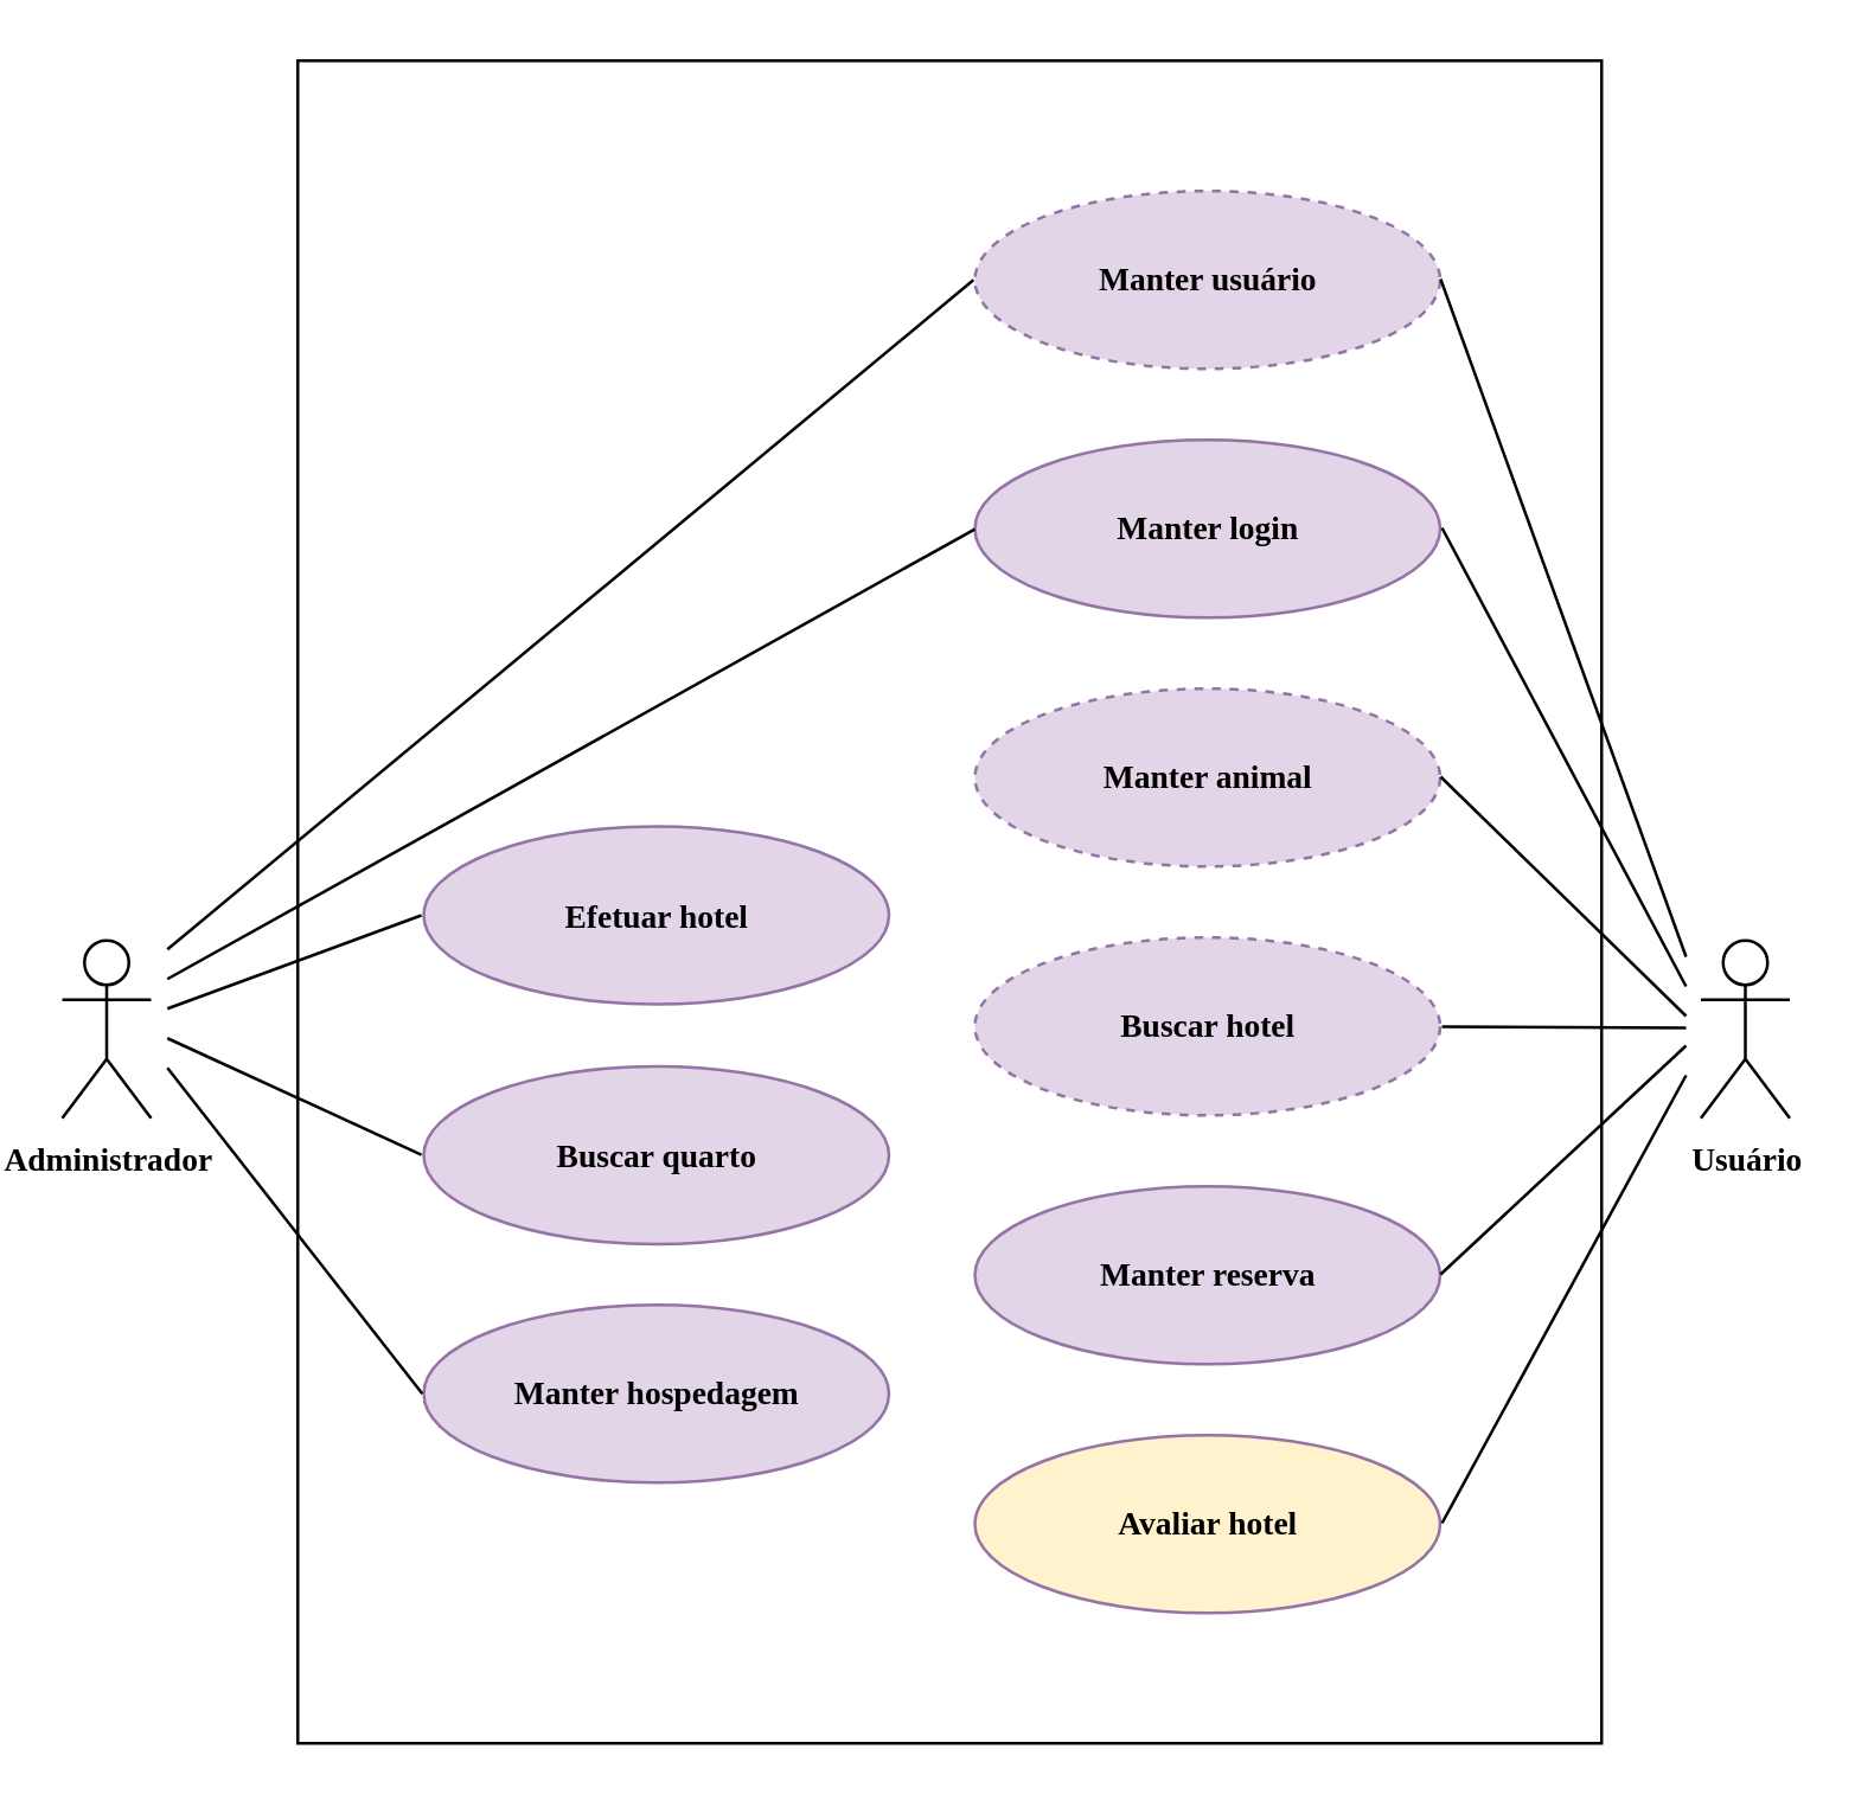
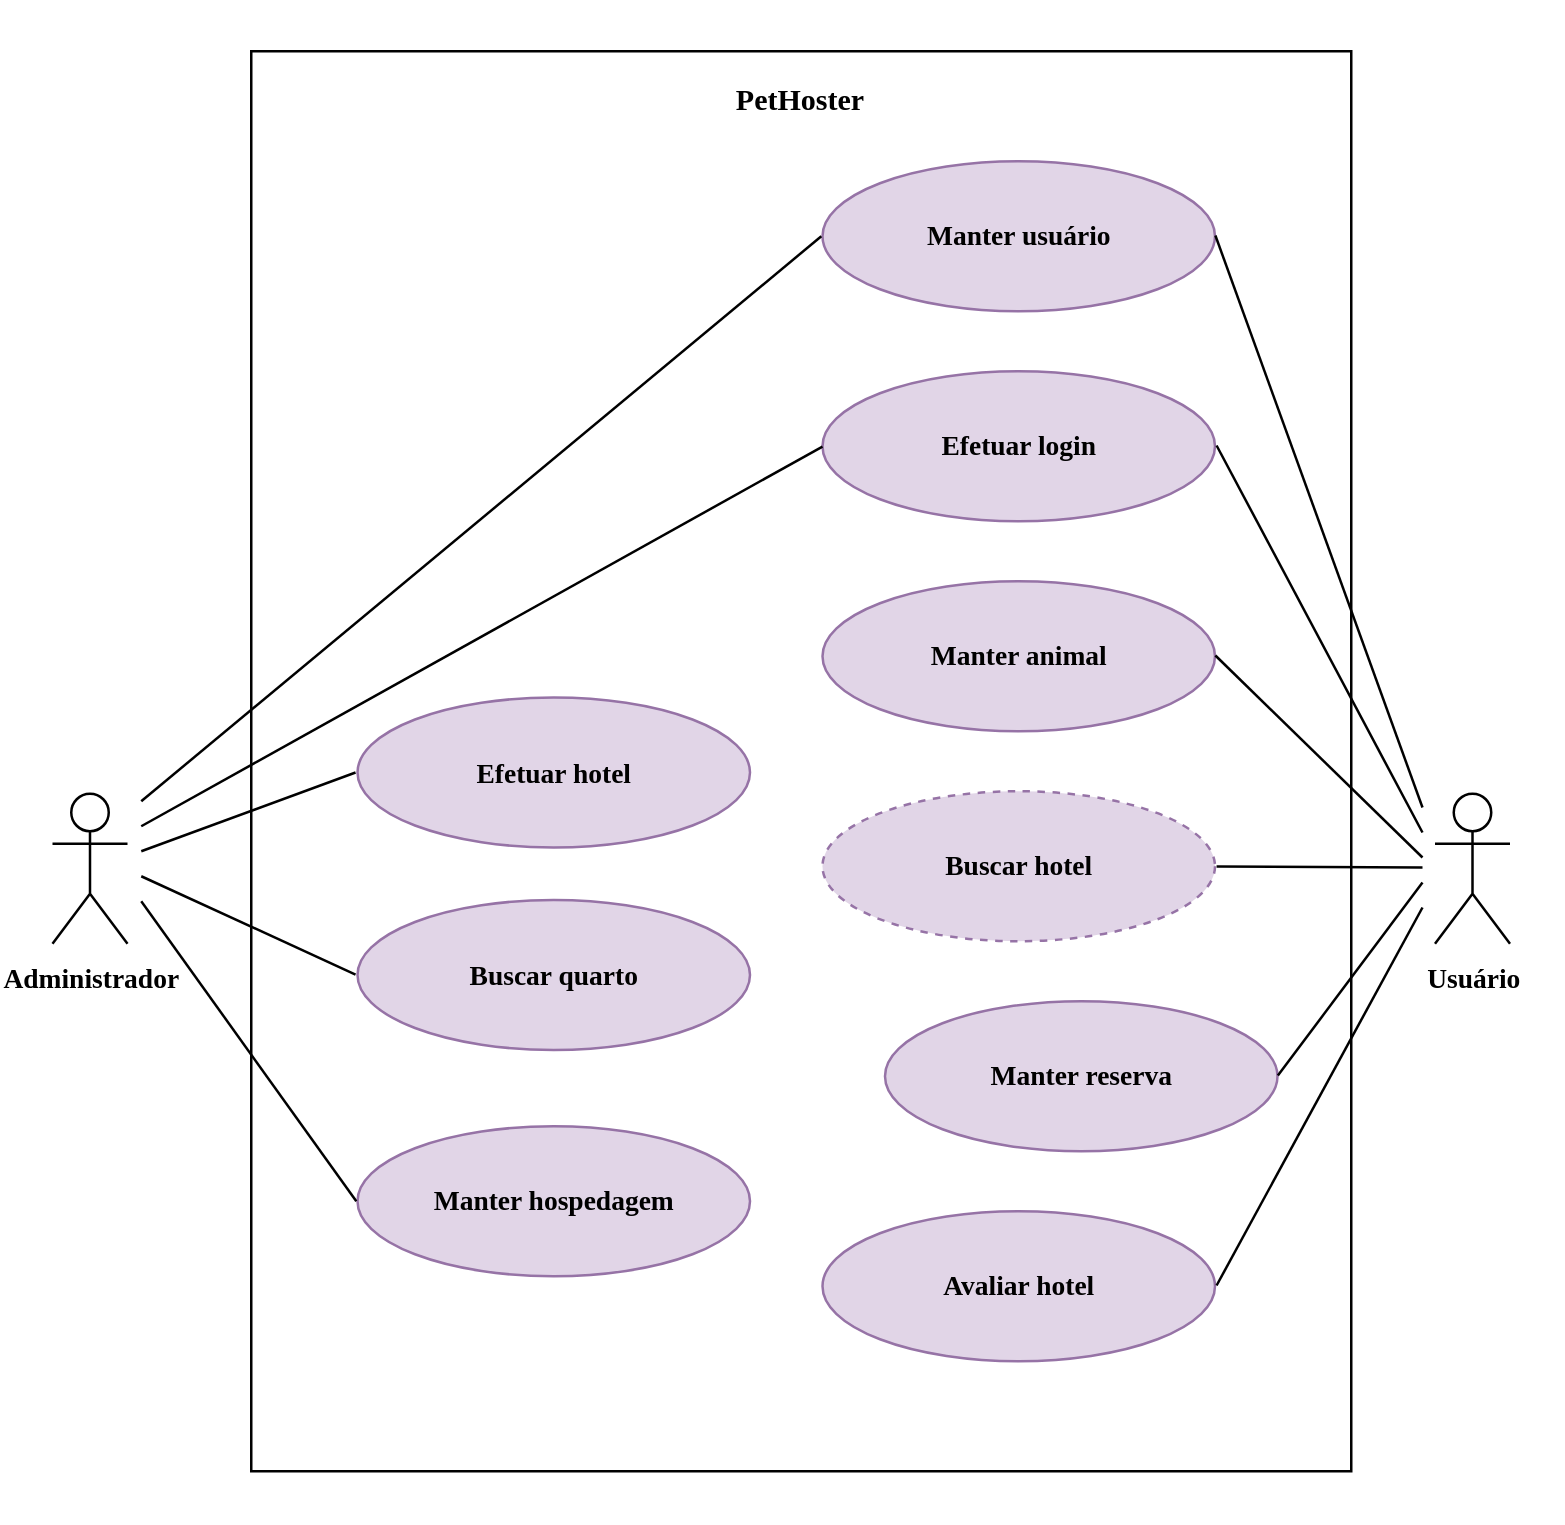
  <mxCell id="0" />
  <mxCell id="1" parent="0" />
  <mxCell id="2" value="" style="rounded=0;whiteSpace=wrap;html=1;" parent="1" vertex="1"><mxGeometry x="100" y="20" width="440" height="568" as="geometry" /></mxCell>
  <mxCell id="3" value="&lt;b&gt;&lt;font face=&quot;Verdana&quot; style=&quot;font-size: 11px&quot;&gt;Administrador&lt;/font&gt;&lt;/b&gt;" style="shape=umlActor;verticalLabelPosition=bottom;labelBackgroundColor=#ffffff;verticalAlign=top;html=1;outlineConnect=0;" parent="1" vertex="1"><mxGeometry x="20.5" y="317" width="30" height="60" as="geometry" /></mxCell>
  <mxCell id="4" value="&lt;b&gt;&lt;font face=&quot;Verdana&quot; style=&quot;font-size: 11px&quot;&gt;Usuário&lt;/font&gt;&lt;/b&gt;" style="shape=umlActor;verticalLabelPosition=bottom;labelBackgroundColor=#ffffff;verticalAlign=top;html=1;outlineConnect=0;" parent="1" vertex="1"><mxGeometry x="573.5" y="317" width="30" height="60" as="geometry" /></mxCell>
- <mxCell id="6" value="&lt;font face=&quot;Verdana&quot; size=&quot;1&quot;&gt;&lt;b style=&quot;font-size: 11px&quot;&gt;Manter login&lt;/b&gt;&lt;/font&gt;" style="ellipse;whiteSpace=wrap;html=1;fillColor=#e1d5e7;strokeColor=#9673a6;" parent="1" vertex="1"><mxGeometry x="328.5" y="148" width="157" height="60" as="geometry" /></mxCell>
- <mxCell id="7" value="&lt;font face=&quot;Verdana&quot; size=&quot;1&quot;&gt;&lt;b style=&quot;font-size: 11px&quot;&gt;Manter usuário&lt;/b&gt;&lt;/font&gt;" style="ellipse;whiteSpace=wrap;html=1;fillColor=#e1d5e7;strokeColor=#9673a6;dashed=1;" parent="1" vertex="1"><mxGeometry x="328.5" y="64" width="157" height="60" as="geometry" /></mxCell>
- <mxCell id="8" value="&lt;font face=&quot;Verdana&quot; size=&quot;1&quot;&gt;&lt;b style=&quot;font-size: 11px&quot;&gt;Manter animal&lt;/b&gt;&lt;/font&gt;" style="ellipse;whiteSpace=wrap;html=1;fillColor=#e1d5e7;strokeColor=#9673a6;dashed=1;" parent="1" vertex="1"><mxGeometry x="328.5" y="232" width="157" height="60" as="geometry" /></mxCell>
- <mxCell id="9" value="&lt;font face=&quot;Verdana&quot; size=&quot;1&quot;&gt;&lt;b style=&quot;font-size: 11px&quot;&gt;Manter reserva&lt;br&gt;&lt;/b&gt;&lt;/font&gt;" style="ellipse;whiteSpace=wrap;html=1;fillColor=#e1d5e7;strokeColor=#9673a6;" parent="1" vertex="1"><mxGeometry x="328.5" y="400" width="157" height="60" as="geometry" /></mxCell>
+ <mxCell id="5" value="&lt;font face=&quot;Verdana&quot;&gt;&lt;b&gt;PetHoster&lt;/b&gt;&lt;/font&gt;" style="text;html=1;strokeColor=none;fillColor=none;align=center;verticalAlign=middle;whiteSpace=wrap;rounded=0;" parent="1" vertex="1"><mxGeometry x="282.5" y="29.5" width="74" height="20" as="geometry" /></mxCell>
+ <mxCell id="6" value="&lt;font face=&quot;Verdana&quot; size=&quot;1&quot;&gt;&lt;b style=&quot;font-size: 11px&quot;&gt;Efetuar login&lt;/b&gt;&lt;/font&gt;" style="ellipse;whiteSpace=wrap;html=1;fillColor=#e1d5e7;strokeColor=#9673a6;" parent="1" vertex="1"><mxGeometry x="328.5" y="148" width="157" height="60" as="geometry" /></mxCell>
+ <mxCell id="7" value="&lt;font face=&quot;Verdana&quot; size=&quot;1&quot;&gt;&lt;b style=&quot;font-size: 11px&quot;&gt;Manter usuário&lt;/b&gt;&lt;/font&gt;" style="ellipse;whiteSpace=wrap;html=1;fillColor=#e1d5e7;strokeColor=#9673a6;" parent="1" vertex="1"><mxGeometry x="328.5" y="64" width="157" height="60" as="geometry" /></mxCell>
+ <mxCell id="8" value="&lt;font face=&quot;Verdana&quot; size=&quot;1&quot;&gt;&lt;b style=&quot;font-size: 11px&quot;&gt;Manter animal&lt;/b&gt;&lt;/font&gt;" style="ellipse;whiteSpace=wrap;html=1;fillColor=#e1d5e7;strokeColor=#9673a6;" parent="1" vertex="1"><mxGeometry x="328.5" y="232" width="157" height="60" as="geometry" /></mxCell>
+ <mxCell id="9" value="&lt;font face=&quot;Verdana&quot; size=&quot;1&quot;&gt;&lt;b style=&quot;font-size: 11px&quot;&gt;Manter reserva&lt;br&gt;&lt;/b&gt;&lt;/font&gt;" style="ellipse;whiteSpace=wrap;html=1;fillColor=#e1d5e7;strokeColor=#9673a6;" parent="1" vertex="1"><mxGeometry x="353.5" y="400" width="157" height="60" as="geometry" /></mxCell>
  <mxCell id="10" value="&lt;font face=&quot;Verdana&quot; size=&quot;1&quot;&gt;&lt;b style=&quot;font-size: 11px&quot;&gt;Efetuar hotel&lt;/b&gt;&lt;/font&gt;" style="ellipse;whiteSpace=wrap;html=1;fillColor=#e1d5e7;strokeColor=#9673a6;" parent="1" vertex="1"><mxGeometry x="142.5" y="278.5" width="157" height="60" as="geometry" /></mxCell>
  <mxCell id="11" value="&lt;font face=&quot;Verdana&quot;&gt;&lt;span style=&quot;font-size: 11px&quot;&gt;&lt;b&gt;Buscar hotel&lt;/b&gt;&lt;/span&gt;&lt;/font&gt;" style="ellipse;whiteSpace=wrap;html=1;fillColor=#e1d5e7;strokeColor=#9673a6;dashed=1;" parent="1" vertex="1"><mxGeometry x="328.5" y="316" width="157" height="60" as="geometry" /></mxCell>
  <mxCell id="12" value="&lt;font face=&quot;Verdana&quot; size=&quot;1&quot;&gt;&lt;b style=&quot;font-size: 11px&quot;&gt;Buscar quarto&lt;/b&gt;&lt;/font&gt;" style="ellipse;whiteSpace=wrap;html=1;fillColor=#e1d5e7;strokeColor=#9673a6;" parent="1" vertex="1"><mxGeometry x="142.5" y="359.5" width="157" height="60" as="geometry" /></mxCell>
- <mxCell id="13" value="&lt;font face=&quot;Verdana&quot;&gt;&lt;span style=&quot;font-size: 11px&quot;&gt;&lt;b&gt;Avaliar hotel&lt;/b&gt;&lt;/span&gt;&lt;/font&gt;" style="ellipse;whiteSpace=wrap;html=1;fillColor=#fff2cc;strokeColor=#9673a6;" parent="1" vertex="1"><mxGeometry x="328.5" y="484" width="157" height="60" as="geometry" /></mxCell>
+ <mxCell id="13" value="&lt;font face=&quot;Verdana&quot;&gt;&lt;span style=&quot;font-size: 11px&quot;&gt;&lt;b&gt;Avaliar hotel&lt;/b&gt;&lt;/span&gt;&lt;/font&gt;" style="ellipse;whiteSpace=wrap;html=1;fillColor=#e1d5e7;strokeColor=#9673a6;" parent="1" vertex="1"><mxGeometry x="328.5" y="484" width="157" height="60" as="geometry" /></mxCell>
  <mxCell id="14" value="" style="endArrow=none;html=1;exitX=1.004;exitY=0.502;exitDx=0;exitDy=0;exitPerimeter=0;" parent="1" source="11" edge="1"><mxGeometry width="50" height="50" relative="1" as="geometry"><mxPoint x="485.5" y="346.5" as="sourcePoint" /><mxPoint x="568.5" y="346.5" as="targetPoint" /></mxGeometry></mxCell>
  <mxCell id="15" value="" style="endArrow=none;html=1;exitX=1.001;exitY=0.495;exitDx=0;exitDy=0;exitPerimeter=0;" parent="1" source="9" edge="1"><mxGeometry width="50" height="50" relative="1" as="geometry"><mxPoint x="488.5" y="462.5" as="sourcePoint" /><mxPoint x="568.5" y="352.5" as="targetPoint" /></mxGeometry></mxCell>
  <mxCell id="16" value="" style="endArrow=none;html=1;exitX=1.001;exitY=0.495;exitDx=0;exitDy=0;exitPerimeter=0;" parent="1" source="7" edge="1"><mxGeometry width="50" height="50" relative="1" as="geometry"><mxPoint x="485.5" y="94.5" as="sourcePoint" /><mxPoint x="568.5" y="322.5" as="targetPoint" /></mxGeometry></mxCell>
  <mxCell id="17" value="" style="endArrow=none;html=1;exitX=1.004;exitY=0.495;exitDx=0;exitDy=0;exitPerimeter=0;" parent="1" source="6" edge="1"><mxGeometry width="50" height="50" relative="1" as="geometry"><mxPoint x="495.5" y="104.5" as="sourcePoint" /><mxPoint x="568.5" y="332.5" as="targetPoint" /></mxGeometry></mxCell>
  <mxCell id="18" value="" style="endArrow=none;html=1;exitX=1.001;exitY=0.495;exitDx=0;exitDy=0;exitPerimeter=0;" parent="1" source="8" edge="1"><mxGeometry width="50" height="50" relative="1" as="geometry"><mxPoint x="495.5" y="187.52" as="sourcePoint" /><mxPoint x="568.5" y="342.5" as="targetPoint" /></mxGeometry></mxCell>
  <mxCell id="19" value="" style="endArrow=none;html=1;exitX=1.004;exitY=0.495;exitDx=0;exitDy=0;exitPerimeter=0;" parent="1" source="13" edge="1"><mxGeometry width="50" height="50" relative="1" as="geometry"><mxPoint x="495.5" y="438.5" as="sourcePoint" /><mxPoint x="568.5" y="362.5" as="targetPoint" /></mxGeometry></mxCell>
  <mxCell id="20" value="" style="endArrow=none;html=1;entryX=0;entryY=0.502;entryDx=0;entryDy=0;entryPerimeter=0;" parent="1" target="6" edge="1"><mxGeometry width="50" height="50" relative="1" as="geometry"><mxPoint x="56" y="330" as="sourcePoint" /><mxPoint x="328.5" y="94.5" as="targetPoint" /></mxGeometry></mxCell>
  <mxCell id="21" value="" style="endArrow=none;html=1;entryX=-0.005;entryY=0.5;entryDx=0;entryDy=0;entryPerimeter=0;" parent="1" target="10" edge="1"><mxGeometry width="50" height="50" relative="1" as="geometry"><mxPoint x="56" y="340" as="sourcePoint" /><mxPoint x="142.5" y="310.5" as="targetPoint" /></mxGeometry></mxCell>
  <mxCell id="22" value="" style="endArrow=none;html=1;entryX=-0.005;entryY=0.497;entryDx=0;entryDy=0;entryPerimeter=0;" parent="1" target="12" edge="1"><mxGeometry width="50" height="50" relative="1" as="geometry"><mxPoint x="56" y="350" as="sourcePoint" /><mxPoint x="142.5" y="392.5" as="targetPoint" /></mxGeometry></mxCell>
  <mxCell id="23" value="" style="endArrow=none;html=1;entryX=-0.003;entryY=0.5;entryDx=0;entryDy=0;entryPerimeter=0;" parent="1" target="7" edge="1"><mxGeometry width="50" height="50" relative="1" as="geometry"><mxPoint x="56" y="320" as="sourcePoint" /><mxPoint x="338.5" y="188.12" as="targetPoint" /></mxGeometry></mxCell>
- <mxCell id="24" value="&lt;font face=&quot;Verdana&quot; size=&quot;1&quot;&gt;&lt;b style=&quot;line-height: 100% ; font-size: 11px&quot;&gt;Manter hospedagem&lt;/b&gt;&lt;/font&gt;" style="ellipse;whiteSpace=wrap;html=1;fillColor=#e1d5e7;strokeColor=#9673a6;" parent="1" vertex="1"><mxGeometry x="142.5" y="440" width="157" height="60" as="geometry" /></mxCell>
+ <mxCell id="24" value="&lt;font face=&quot;Verdana&quot; size=&quot;1&quot;&gt;&lt;b style=&quot;line-height: 100% ; font-size: 11px&quot;&gt;Manter hospedagem&lt;/b&gt;&lt;/font&gt;" style="ellipse;whiteSpace=wrap;html=1;fillColor=#e1d5e7;strokeColor=#9673a6;" parent="1" vertex="1"><mxGeometry x="142.5" y="450" width="157" height="60" as="geometry" /></mxCell>
  <mxCell id="25" value="" style="endArrow=none;html=1;entryX=-0.003;entryY=0.5;entryDx=0;entryDy=0;entryPerimeter=0;" parent="1" target="24" edge="1"><mxGeometry width="50" height="50" relative="1" as="geometry"><mxPoint x="56" y="360" as="sourcePoint" /><mxPoint x="151.715" y="489.82" as="targetPoint" /></mxGeometry></mxCell>
